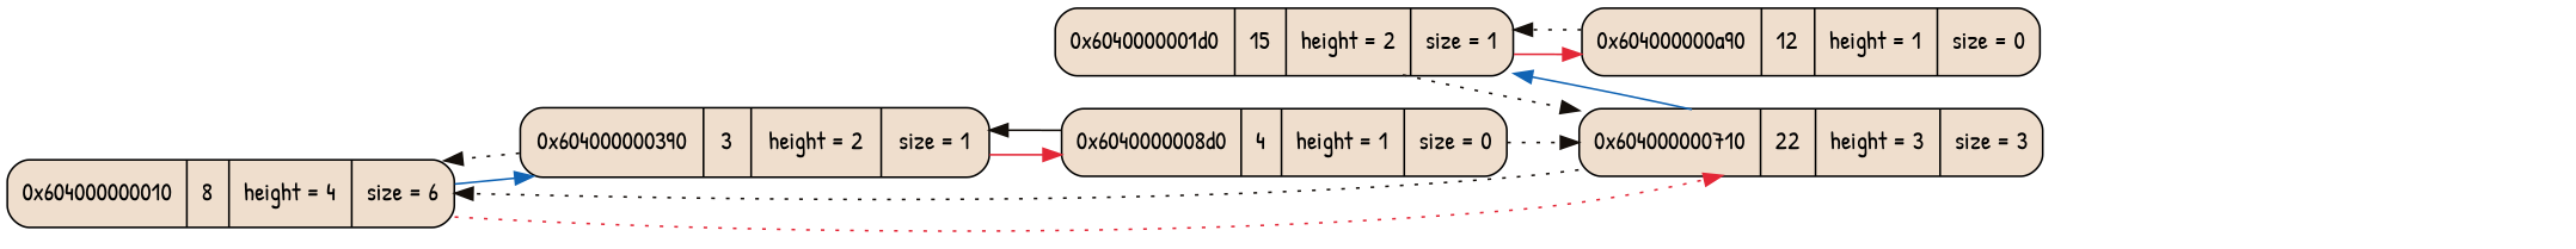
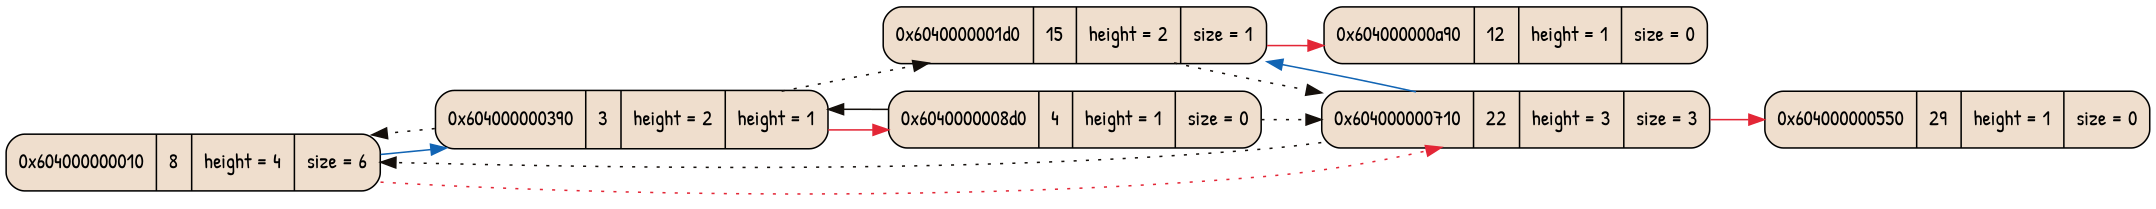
  digraph {
    fontname="Patrick Hand"
    rankdir=LR
    node [fillcolor="#EFDECD" fontname="Patrick Hand" shape=Mrecord style=filled]
    edge [color="#140F0B" fontname="Patrick Hand" style=dotted]
    n1 [label="{{0x604000000010} | {8} | {height = 4} | {size = 6}}"]
-   n2 [label="{{0x604000000390} | {3} | {height = 2} | {size = 1}}"]
+   n2 [label="{{0x604000000390} | {3} | {height = 2} | {height = 1}}"]
    n3 [label="{{0x604000000710} | {22} | {height = 3} | {size = 3}}"]
    n4 [label="{{0x6040000008d0} | {4} | {height = 1} | {size = 0}}"]
    n5 [label="{{0x6040000001d0} | {15} | {height = 2} | {size = 1}}"]
+   n6 [label="{{0x604000000550} | {29} | {height = 1} | {size = 0}}"]
    n7 [label="{{0x604000000a90} | {12} | {height = 1} | {size = 0}}"]
    n1 -> n2 [color="#1164B4" style=""]
    n1 -> n3 [color="#E32636"]
    n2 -> n1
    n2 -> n4 [color="#E32636" style=""]
    n3 -> n1
    n3 -> n5 [color="#1164B4" style=""]
+   n3 -> n6 [color="#E32636" style=""]
    n4 -> n2 [style=solid]
    n4 -> n3
    n5 -> n3
    n5 -> n7 [color="#E32636" style=""]
-   n7 -> n5
+   n2 -> n5
  }
